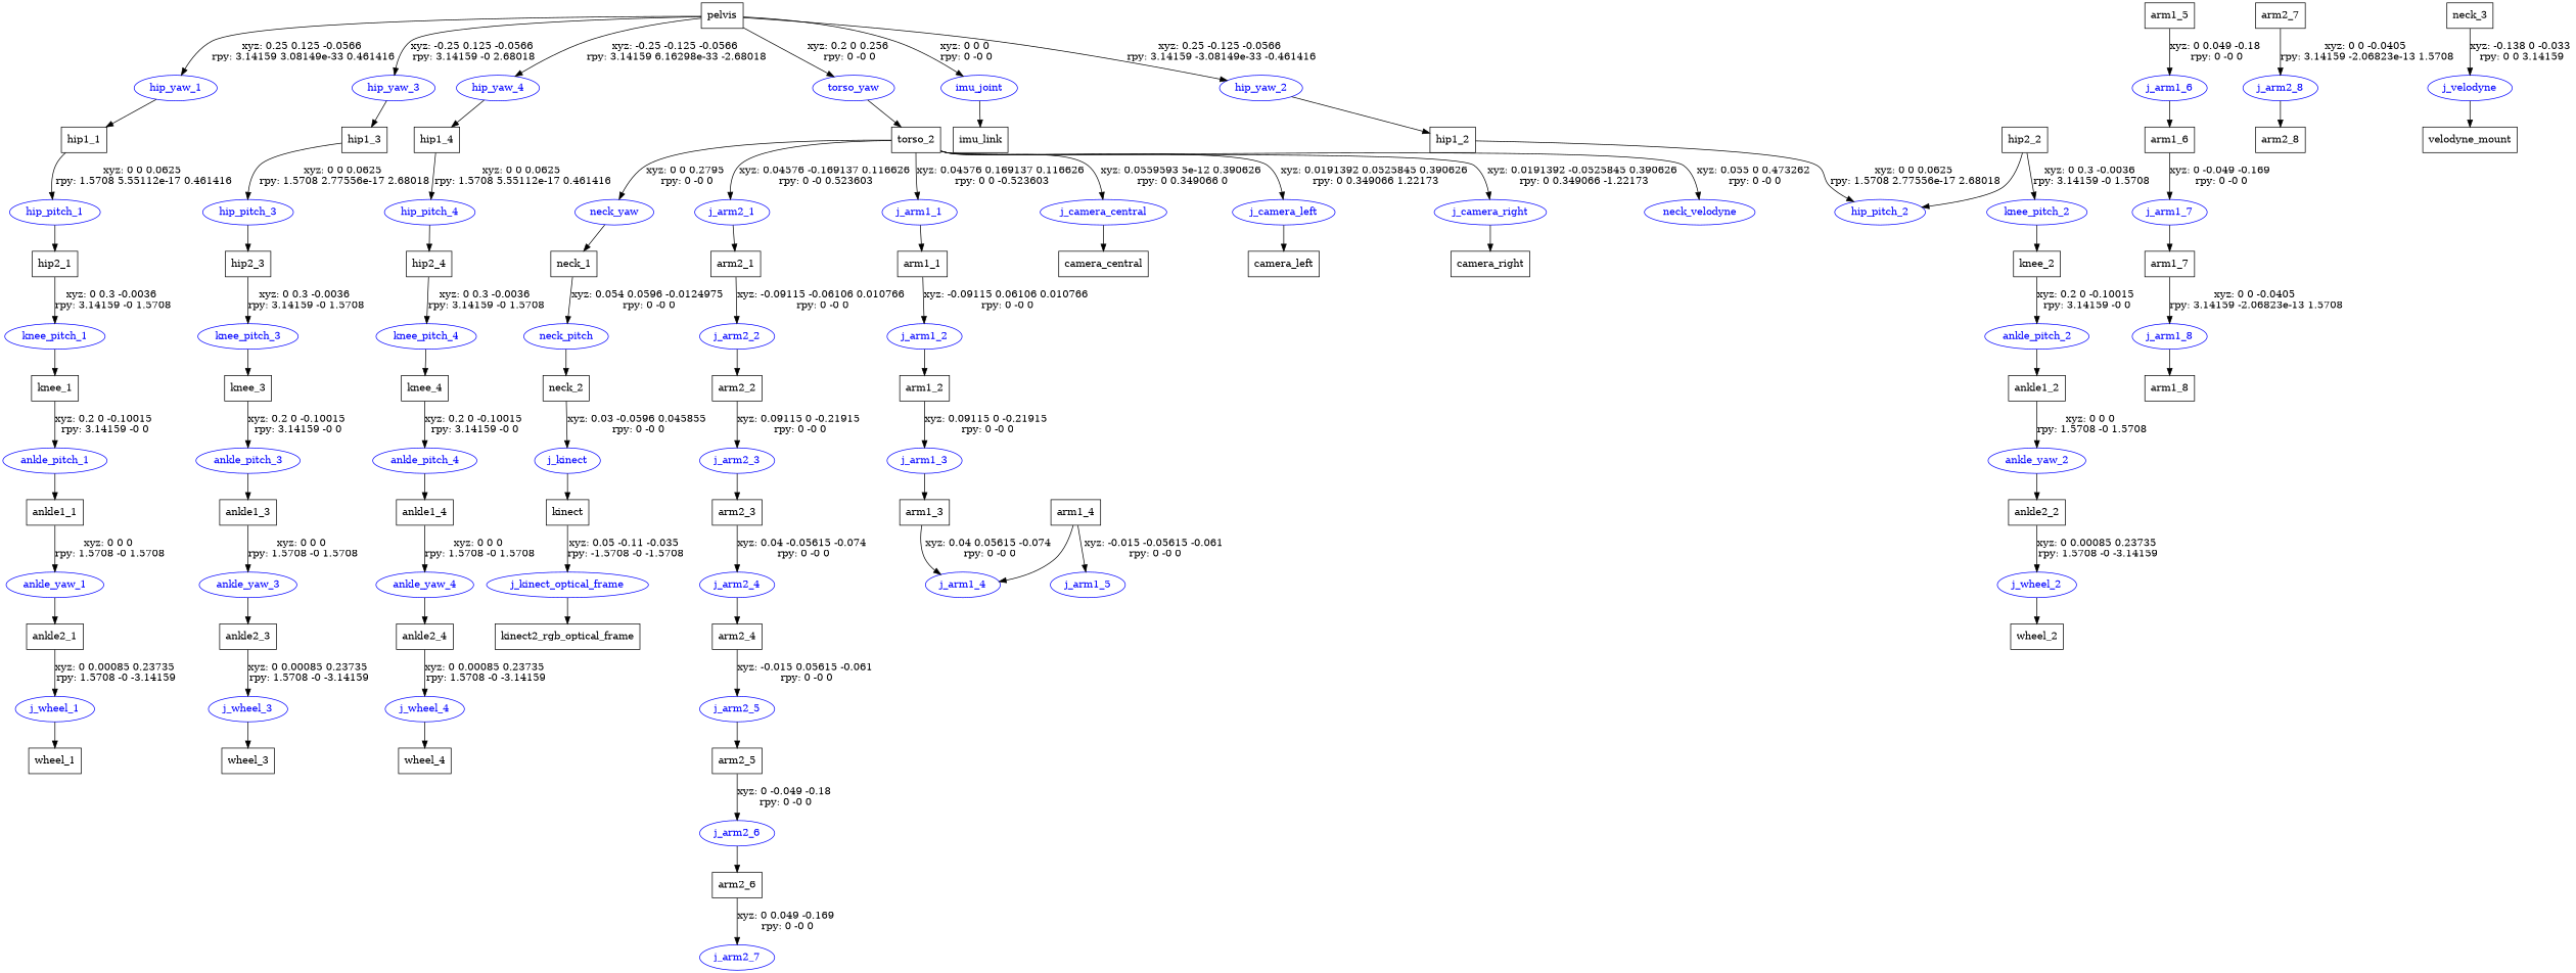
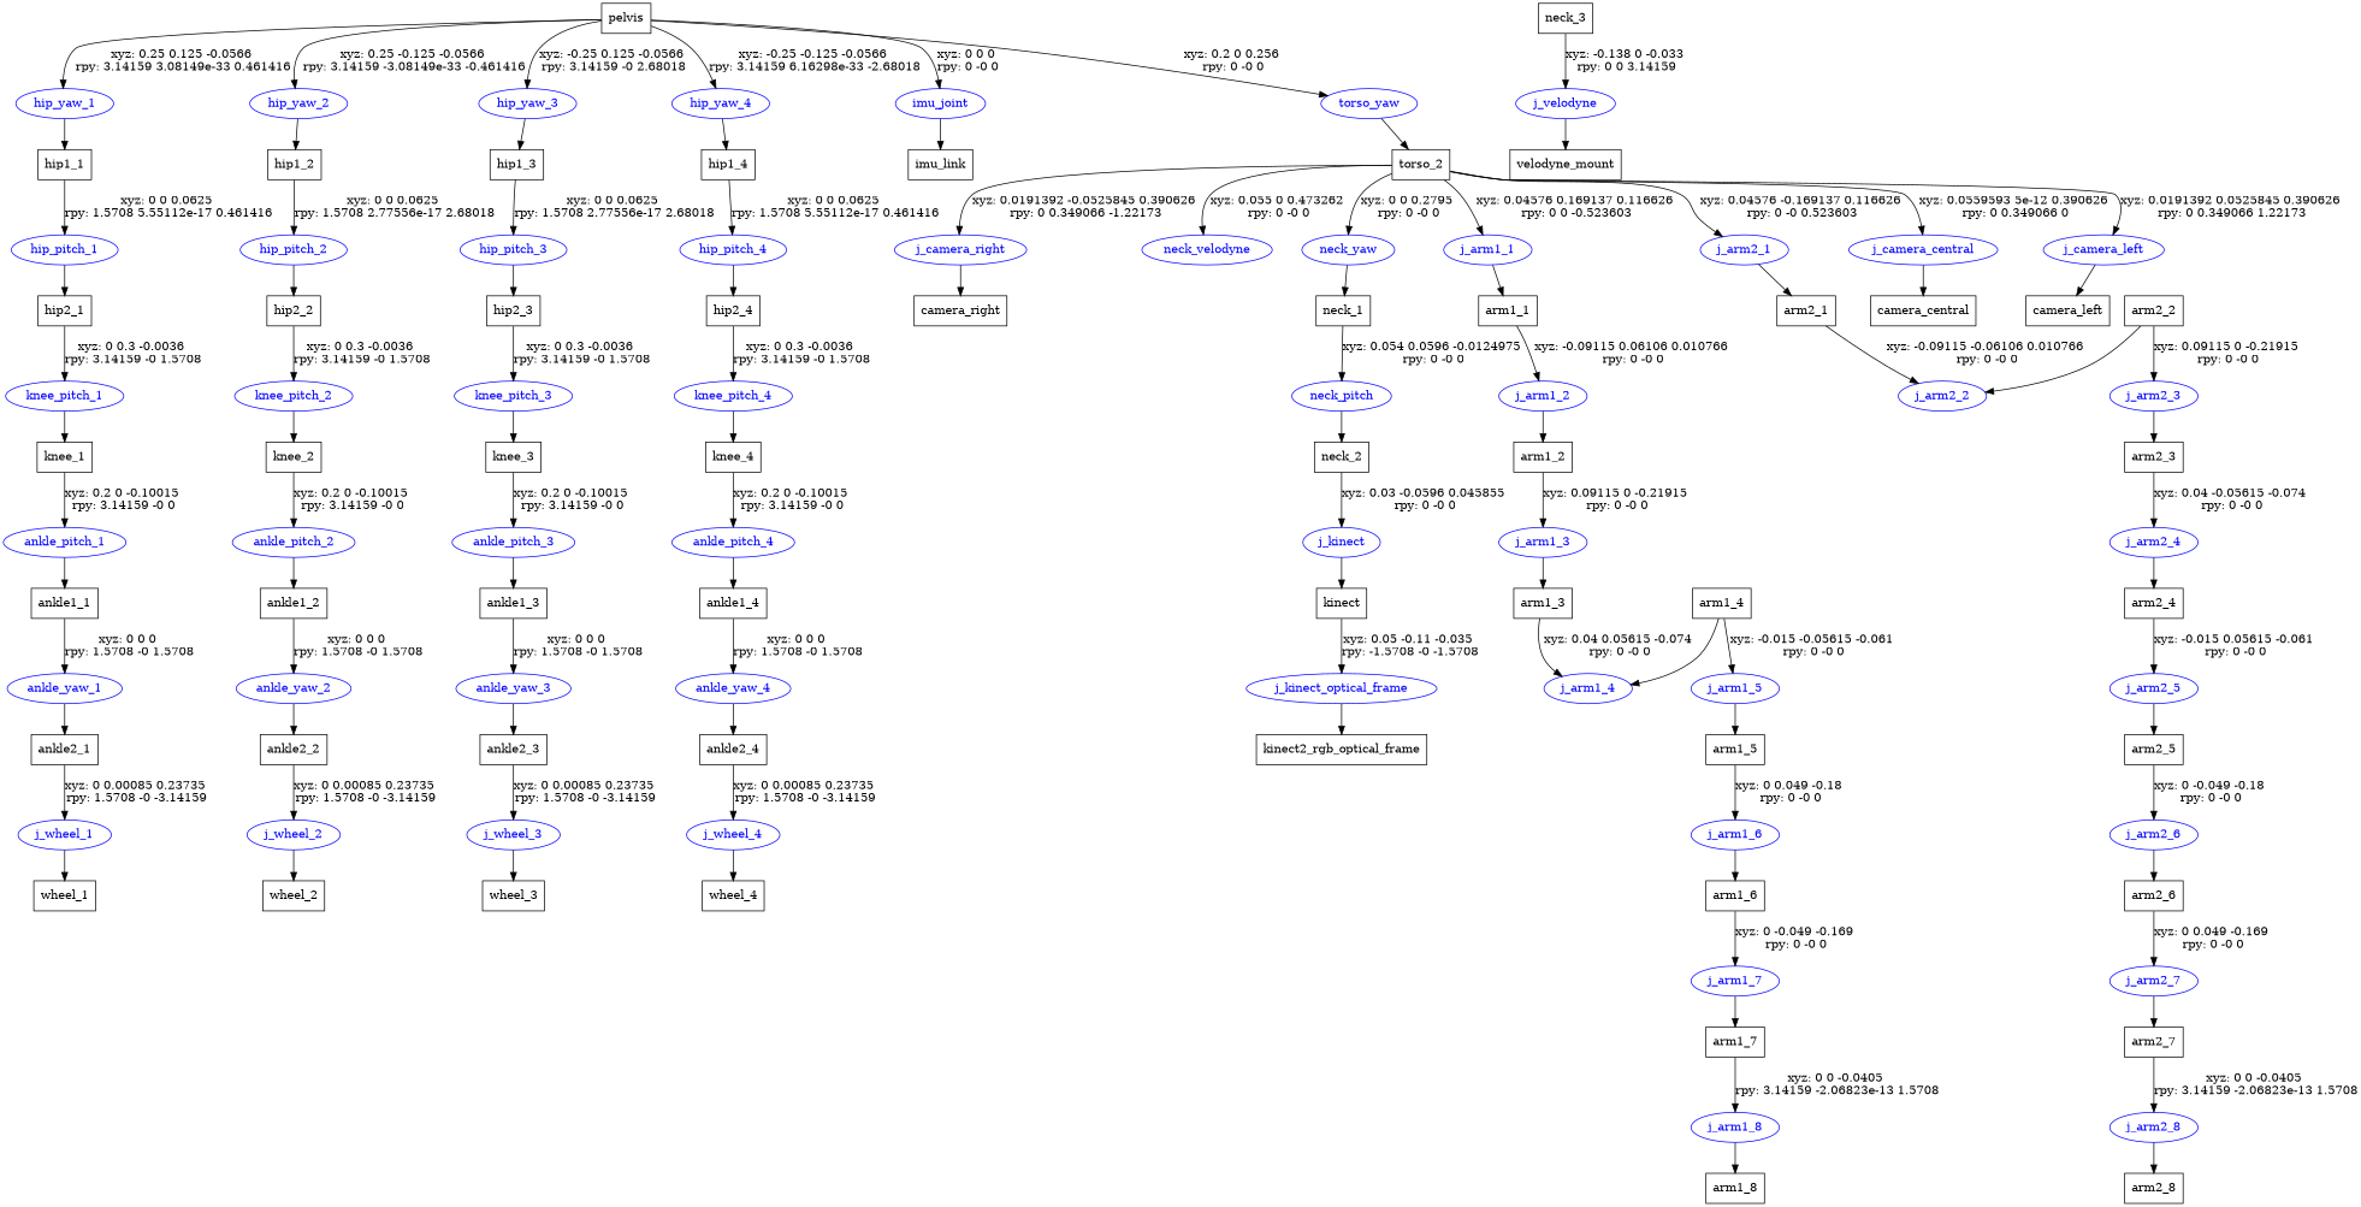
  digraph {
    node [shape=box]
    n1 [label=pelvis]
    hip_yaw_1 [color=blue fontcolor=blue shape=ellipse]
    hip_yaw_2 [color=blue fontcolor=blue shape=ellipse]
    hip_yaw_3 [color=blue fontcolor=blue shape=ellipse]
    hip_yaw_4 [color=blue fontcolor=blue shape=ellipse]
    imu_joint [color=blue fontcolor=blue shape=ellipse]
    torso_yaw [color=blue fontcolor=blue shape=ellipse]
    n8 [label=hip1_1]
    n9 [label=hip1_2]
    n10 [label=hip1_3]
    n11 [label=hip1_4]
    n12 [label=imu_link]
    n13 [label=torso_2]
    hip_pitch_1 [color=blue fontcolor=blue shape=ellipse]
    n15 [label=hip2_1]
    knee_pitch_1 [color=blue fontcolor=blue shape=ellipse]
    n17 [label=knee_1]
    ankle_pitch_1 [color=blue fontcolor=blue shape=ellipse]
    n19 [label=ankle1_1]
    ankle_yaw_1 [color=blue fontcolor=blue shape=ellipse]
    n21 [label=ankle2_1]
    j_wheel_1 [color=blue fontcolor=blue shape=ellipse]
    n23 [label=wheel_1]
    hip_pitch_2 [color=blue fontcolor=blue shape=ellipse]
    n25 [label=hip2_2]
    knee_pitch_2 [color=blue fontcolor=blue shape=ellipse]
    n27 [label=knee_2]
    ankle_pitch_2 [color=blue fontcolor=blue shape=ellipse]
    n29 [label=ankle1_2]
    ankle_yaw_2 [color=blue fontcolor=blue shape=ellipse]
    n31 [label=ankle2_2]
    j_wheel_2 [color=blue fontcolor=blue shape=ellipse]
    n33 [label=wheel_2]
    hip_pitch_3 [color=blue fontcolor=blue shape=ellipse]
    n35 [label=hip2_3]
    knee_pitch_3 [color=blue fontcolor=blue shape=ellipse]
    n37 [label=knee_3]
    ankle_pitch_3 [color=blue fontcolor=blue shape=ellipse]
    n39 [label=ankle1_3]
    ankle_yaw_3 [color=blue fontcolor=blue shape=ellipse]
    n41 [label=ankle2_3]
    j_wheel_3 [color=blue fontcolor=blue shape=ellipse]
    n43 [label=wheel_3]
    hip_pitch_4 [color=blue fontcolor=blue shape=ellipse]
    n45 [label=hip2_4]
    knee_pitch_4 [color=blue fontcolor=blue shape=ellipse]
    n47 [label=knee_4]
    ankle_pitch_4 [color=blue fontcolor=blue shape=ellipse]
    n49 [label=ankle1_4]
    ankle_yaw_4 [color=blue fontcolor=blue shape=ellipse]
    n51 [label=ankle2_4]
    j_wheel_4 [color=blue fontcolor=blue shape=ellipse]
    n53 [label=wheel_4]
    j_arm1_1 [color=blue fontcolor=blue shape=ellipse]
    j_arm2_1 [color=blue fontcolor=blue shape=ellipse]
    j_camera_central [color=blue fontcolor=blue shape=ellipse]
    j_camera_left [color=blue fontcolor=blue shape=ellipse]
    j_camera_right [color=blue fontcolor=blue shape=ellipse]
    neck_velodyne [color=blue fontcolor=blue shape=ellipse]
    neck_yaw [color=blue fontcolor=blue shape=ellipse]
    n61 [label=arm1_1]
    n62 [label=arm2_1]
    n63 [label=camera_central]
    n64 [label=camera_left]
    n65 [label=camera_right]
    n66 [label=neck_1]
    j_arm1_2 [color=blue fontcolor=blue shape=ellipse]
    n68 [label=arm1_2]
    j_arm1_3 [color=blue fontcolor=blue shape=ellipse]
    n70 [label=arm1_3]
    j_arm1_4 [color=blue fontcolor=blue shape=ellipse]
    n72 [label=arm1_4]
    j_arm1_5 [color=blue fontcolor=blue shape=ellipse]
    n74 [label=arm1_5]
    j_arm1_6 [color=blue fontcolor=blue shape=ellipse]
    n76 [label=arm1_6]
    j_arm1_7 [color=blue fontcolor=blue shape=ellipse]
    n78 [label=arm1_7]
    j_arm1_8 [color=blue fontcolor=blue shape=ellipse]
    n80 [label=arm1_8]
    j_arm2_2 [color=blue fontcolor=blue shape=ellipse]
    n82 [label=arm2_2]
    j_arm2_3 [color=blue fontcolor=blue shape=ellipse]
    n84 [label=arm2_3]
    j_arm2_4 [color=blue fontcolor=blue shape=ellipse]
    n86 [label=arm2_4]
    j_arm2_5 [color=blue fontcolor=blue shape=ellipse]
    n88 [label=arm2_5]
    j_arm2_6 [color=blue fontcolor=blue shape=ellipse]
    n90 [label=arm2_6]
    j_arm2_7 [color=blue fontcolor=blue shape=ellipse]
    n92 [label=arm2_7]
    j_arm2_8 [color=blue fontcolor=blue shape=ellipse]
    n94 [label=arm2_8]
    n95 [label=neck_3]
    j_velodyne [color=blue fontcolor=blue shape=ellipse]
    n97 [label=velodyne_mount]
    neck_pitch [color=blue fontcolor=blue shape=ellipse]
    n99 [label=neck_2]
    j_kinect [color=blue fontcolor=blue shape=ellipse]
    n101 [label=kinect]
    j_kinect_optical_frame [color=blue fontcolor=blue shape=ellipse]
    n103 [label=kinect2_rgb_optical_frame]
    n1 -> hip_yaw_1 [label="xyz: 0.25 0.125 -0.0566 \nrpy: 3.14159 3.08149e-33 0.461416"]
    n1 -> hip_yaw_2 [label="xyz: 0.25 -0.125 -0.0566 \nrpy: 3.14159 -3.08149e-33 -0.461416"]
    n1 -> hip_yaw_3 [label="xyz: -0.25 0.125 -0.0566 \nrpy: 3.14159 -0 2.68018"]
    n1 -> hip_yaw_4 [label="xyz: -0.25 -0.125 -0.0566 \nrpy: 3.14159 6.16298e-33 -2.68018"]
    n1 -> imu_joint [label="xyz: 0 0 0 \nrpy: 0 -0 0"]
    n1 -> torso_yaw [label="xyz: 0.2 0 0.256 \nrpy: 0 -0 0"]
    hip_yaw_1 -> n8
    hip_yaw_2 -> n9
    hip_yaw_3 -> n10
    hip_yaw_4 -> n11
    imu_joint -> n12
    torso_yaw -> n13
    n8 -> hip_pitch_1 [label="xyz: 0 0 0.0625 \nrpy: 1.5708 5.55112e-17 0.461416"]
    n9 -> hip_pitch_2 [label="xyz: 0 0 0.0625 \nrpy: 1.5708 2.77556e-17 2.68018"]
    n10 -> hip_pitch_3 [label="xyz: 0 0 0.0625 \nrpy: 1.5708 2.77556e-17 2.68018"]
    n11 -> hip_pitch_4 [label="xyz: 0 0 0.0625 \nrpy: 1.5708 5.55112e-17 0.461416"]
    n13 -> j_arm1_1 [label="xyz: 0.04576 0.169137 0.116626 \nrpy: 0 0 -0.523603"]
    n13 -> j_arm2_1 [label="xyz: 0.04576 -0.169137 0.116626 \nrpy: 0 -0 0.523603"]
    n13 -> j_camera_central [label="xyz: 0.0559593 5e-12 0.390626 \nrpy: 0 0.349066 0"]
    n13 -> j_camera_left [label="xyz: 0.0191392 0.0525845 0.390626 \nrpy: 0 0.349066 1.22173"]
    n13 -> j_camera_right [label="xyz: 0.0191392 -0.0525845 0.390626 \nrpy: 0 0.349066 -1.22173"]
    n13 -> neck_velodyne [label="xyz: 0.055 0 0.473262 \nrpy: 0 -0 0"]
    n13 -> neck_yaw [label="xyz: 0 0 0.2795 \nrpy: 0 -0 0"]
    hip_pitch_1 -> n15
    n15 -> knee_pitch_1 [label="xyz: 0 0.3 -0.0036 \nrpy: 3.14159 -0 1.5708"]
    knee_pitch_1 -> n17
    n17 -> ankle_pitch_1 [label="xyz: 0.2 0 -0.10015 \nrpy: 3.14159 -0 0"]
    ankle_pitch_1 -> n19
    n19 -> ankle_yaw_1 [label="xyz: 0 0 0 \nrpy: 1.5708 -0 1.5708"]
    ankle_yaw_1 -> n21
    n21 -> j_wheel_1 [label="xyz: 0 0.00085 0.23735 \nrpy: 1.5708 -0 -3.14159"]
    j_wheel_1 -> n23
-   n25 -> hip_pitch_2
+   hip_pitch_2 -> n25
    n25 -> knee_pitch_2 [label="xyz: 0 0.3 -0.0036 \nrpy: 3.14159 -0 1.5708"]
    knee_pitch_2 -> n27
    n27 -> ankle_pitch_2 [label="xyz: 0.2 0 -0.10015 \nrpy: 3.14159 -0 0"]
    ankle_pitch_2 -> n29
    n29 -> ankle_yaw_2 [label="xyz: 0 0 0 \nrpy: 1.5708 -0 1.5708"]
    ankle_yaw_2 -> n31
    n31 -> j_wheel_2 [label="xyz: 0 0.00085 0.23735 \nrpy: 1.5708 -0 -3.14159"]
    j_wheel_2 -> n33
    hip_pitch_3 -> n35
    n35 -> knee_pitch_3 [label="xyz: 0 0.3 -0.0036 \nrpy: 3.14159 -0 1.5708"]
    knee_pitch_3 -> n37
    n37 -> ankle_pitch_3 [label="xyz: 0.2 0 -0.10015 \nrpy: 3.14159 -0 0"]
    ankle_pitch_3 -> n39
    n39 -> ankle_yaw_3 [label="xyz: 0 0 0 \nrpy: 1.5708 -0 1.5708"]
    ankle_yaw_3 -> n41
    n41 -> j_wheel_3 [label="xyz: 0 0.00085 0.23735 \nrpy: 1.5708 -0 -3.14159"]
    j_wheel_3 -> n43
    hip_pitch_4 -> n45
    n45 -> knee_pitch_4 [label="xyz: 0 0.3 -0.0036 \nrpy: 3.14159 -0 1.5708"]
    knee_pitch_4 -> n47
    n47 -> ankle_pitch_4 [label="xyz: 0.2 0 -0.10015 \nrpy: 3.14159 -0 0"]
    ankle_pitch_4 -> n49
    n49 -> ankle_yaw_4 [label="xyz: 0 0 0 \nrpy: 1.5708 -0 1.5708"]
    ankle_yaw_4 -> n51
    n51 -> j_wheel_4 [label="xyz: 0 0.00085 0.23735 \nrpy: 1.5708 -0 -3.14159"]
    j_wheel_4 -> n53
    j_arm1_1 -> n61
    j_arm2_1 -> n62
    j_camera_central -> n63
    j_camera_left -> n64
    j_camera_right -> n65
    neck_yaw -> n66
    n61 -> j_arm1_2 [label="xyz: -0.09115 0.06106 0.010766 \nrpy: 0 -0 0"]
    n62 -> j_arm2_2 [label="xyz: -0.09115 -0.06106 0.010766 \nrpy: 0 -0 0"]
    n66 -> neck_pitch [label="xyz: 0.054 0.0596 -0.0124975 \nrpy: 0 -0 0"]
    j_arm1_2 -> n68
    n68 -> j_arm1_3 [label="xyz: 0.09115 0 -0.21915 \nrpy: 0 -0 0"]
    j_arm1_3 -> n70
    n70 -> j_arm1_4 [label="xyz: 0.04 0.05615 -0.074 \nrpy: 0 -0 0"]
    n72 -> j_arm1_4
    n72 -> j_arm1_5 [label="xyz: -0.015 -0.05615 -0.061 \nrpy: 0 -0 0"]
+   j_arm1_5 -> n74
    n74 -> j_arm1_6 [label="xyz: 0 0.049 -0.18 \nrpy: 0 -0 0"]
    j_arm1_6 -> n76
    n76 -> j_arm1_7 [label="xyz: 0 -0.049 -0.169 \nrpy: 0 -0 0"]
    j_arm1_7 -> n78
    n78 -> j_arm1_8 [label="xyz: 0 0 -0.0405 \nrpy: 3.14159 -2.06823e-13 1.5708"]
    j_arm1_8 -> n80
-   j_arm2_2 -> n82
+   n82 -> j_arm2_2
    n82 -> j_arm2_3 [label="xyz: 0.09115 0 -0.21915 \nrpy: 0 -0 0"]
    j_arm2_3 -> n84
    n84 -> j_arm2_4 [label="xyz: 0.04 -0.05615 -0.074 \nrpy: 0 -0 0"]
    j_arm2_4 -> n86
    n86 -> j_arm2_5 [label="xyz: -0.015 0.05615 -0.061 \nrpy: 0 -0 0"]
    j_arm2_5 -> n88
    n88 -> j_arm2_6 [label="xyz: 0 -0.049 -0.18 \nrpy: 0 -0 0"]
    j_arm2_6 -> n90
    n90 -> j_arm2_7 [label="xyz: 0 0.049 -0.169 \nrpy: 0 -0 0"]
+   j_arm2_7 -> n92
    n92 -> j_arm2_8 [label="xyz: 0 0 -0.0405 \nrpy: 3.14159 -2.06823e-13 1.5708"]
    j_arm2_8 -> n94
    n95 -> j_velodyne [label="xyz: -0.138 0 -0.033 \nrpy: 0 0 3.14159"]
    j_velodyne -> n97
    neck_pitch -> n99
    n99 -> j_kinect [label="xyz: 0.03 -0.0596 0.045855 \nrpy: 0 -0 0"]
    j_kinect -> n101
    n101 -> j_kinect_optical_frame [label="xyz: 0.05 -0.11 -0.035 \nrpy: -1.5708 -0 -1.5708"]
    j_kinect_optical_frame -> n103
  }
